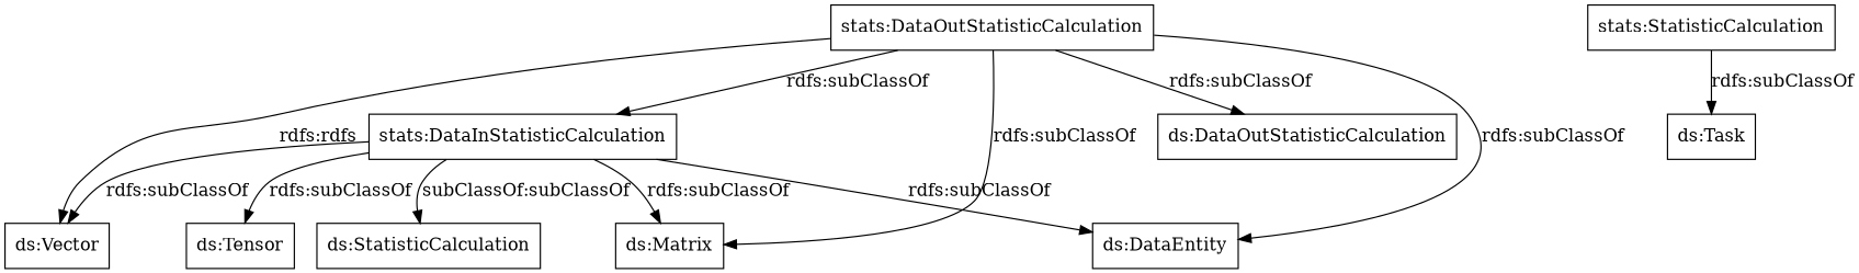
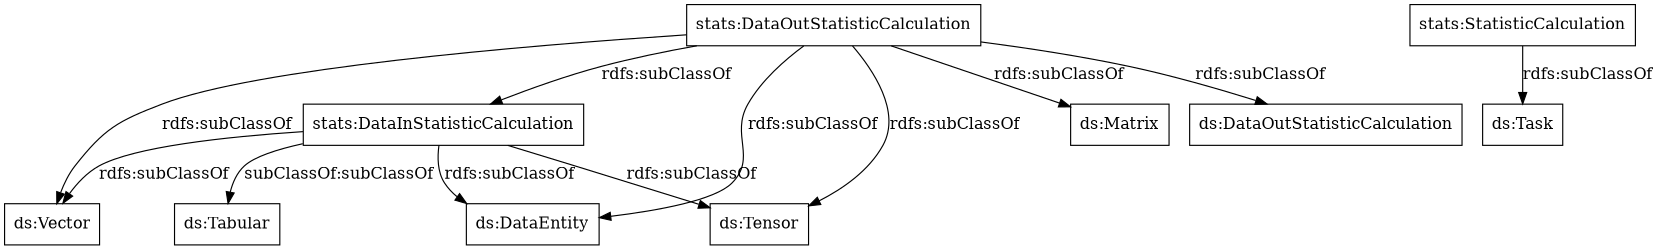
  digraph {
    rankdir=TB
    node [color=black shape=rectangle]
    "stats:DataOutStatisticCalculation"
    "ds:Vector"
    "ds:Matrix"
    "ds:Tensor"
    "ds:DataEntity"
    n6 [label="ds:DataOutStatisticCalculation"]
    "stats:DataInStatisticCalculation"
-   "ds:Tabular" [label="ds:StatisticCalculation"]
+   "ds:Tabular"
    "stats:StatisticCalculation"
    "ds:Task"
-   "stats:DataOutStatisticCalculation" -> "ds:Vector" [label="rdfs:rdfs"]
+   "stats:DataOutStatisticCalculation" -> "ds:Vector" [label="rdfs:subClassOf"]
    "stats:DataOutStatisticCalculation" -> "ds:Matrix" [label="rdfs:subClassOf"]
+   "stats:DataOutStatisticCalculation" -> "ds:Tensor" [label="rdfs:subClassOf"]
    "stats:DataOutStatisticCalculation" -> "ds:DataEntity" [label="rdfs:subClassOf"]
    "stats:DataOutStatisticCalculation" -> n6 [label="rdfs:subClassOf"]
    "stats:DataOutStatisticCalculation" -> "stats:DataInStatisticCalculation" [label="rdfs:subClassOf"]
    "stats:DataInStatisticCalculation" -> "ds:Vector" [label="rdfs:subClassOf"]
-   "stats:DataInStatisticCalculation" -> "ds:Matrix" [label="rdfs:subClassOf"]
    "stats:DataInStatisticCalculation" -> "ds:Tensor" [label="rdfs:subClassOf"]
    "stats:DataInStatisticCalculation" -> "ds:DataEntity" [label="rdfs:subClassOf"]
    "stats:DataInStatisticCalculation" -> "ds:Tabular" [label="subClassOf:subClassOf"]
    "stats:StatisticCalculation" -> "ds:Task" [label="rdfs:subClassOf"]
  }
